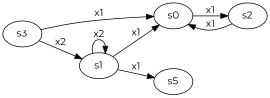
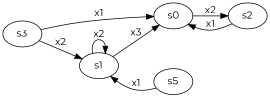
  digraph {
    fontname=Montserrat
    rankdir=LR
    node [fontname=Montserrat]
    edge [fontname=Montserrat]
    s0
    s2
    s5
    s1
    s3
-   s0 -> s2 [label=x1]
+   s0 -> s2 [label=x2]
    s2 -> s0 [label=x1]
-   s1 -> s5 [label=x1]
-   s1 -> s0 [label=x1]
+   s5 -> s1 [label=x1]
+   s1 -> s0 [label=x3]
    s1 -> s1 [label=x2]
    s3 -> s0 [label=x1]
    s3 -> s1 [label=x2]
  }
